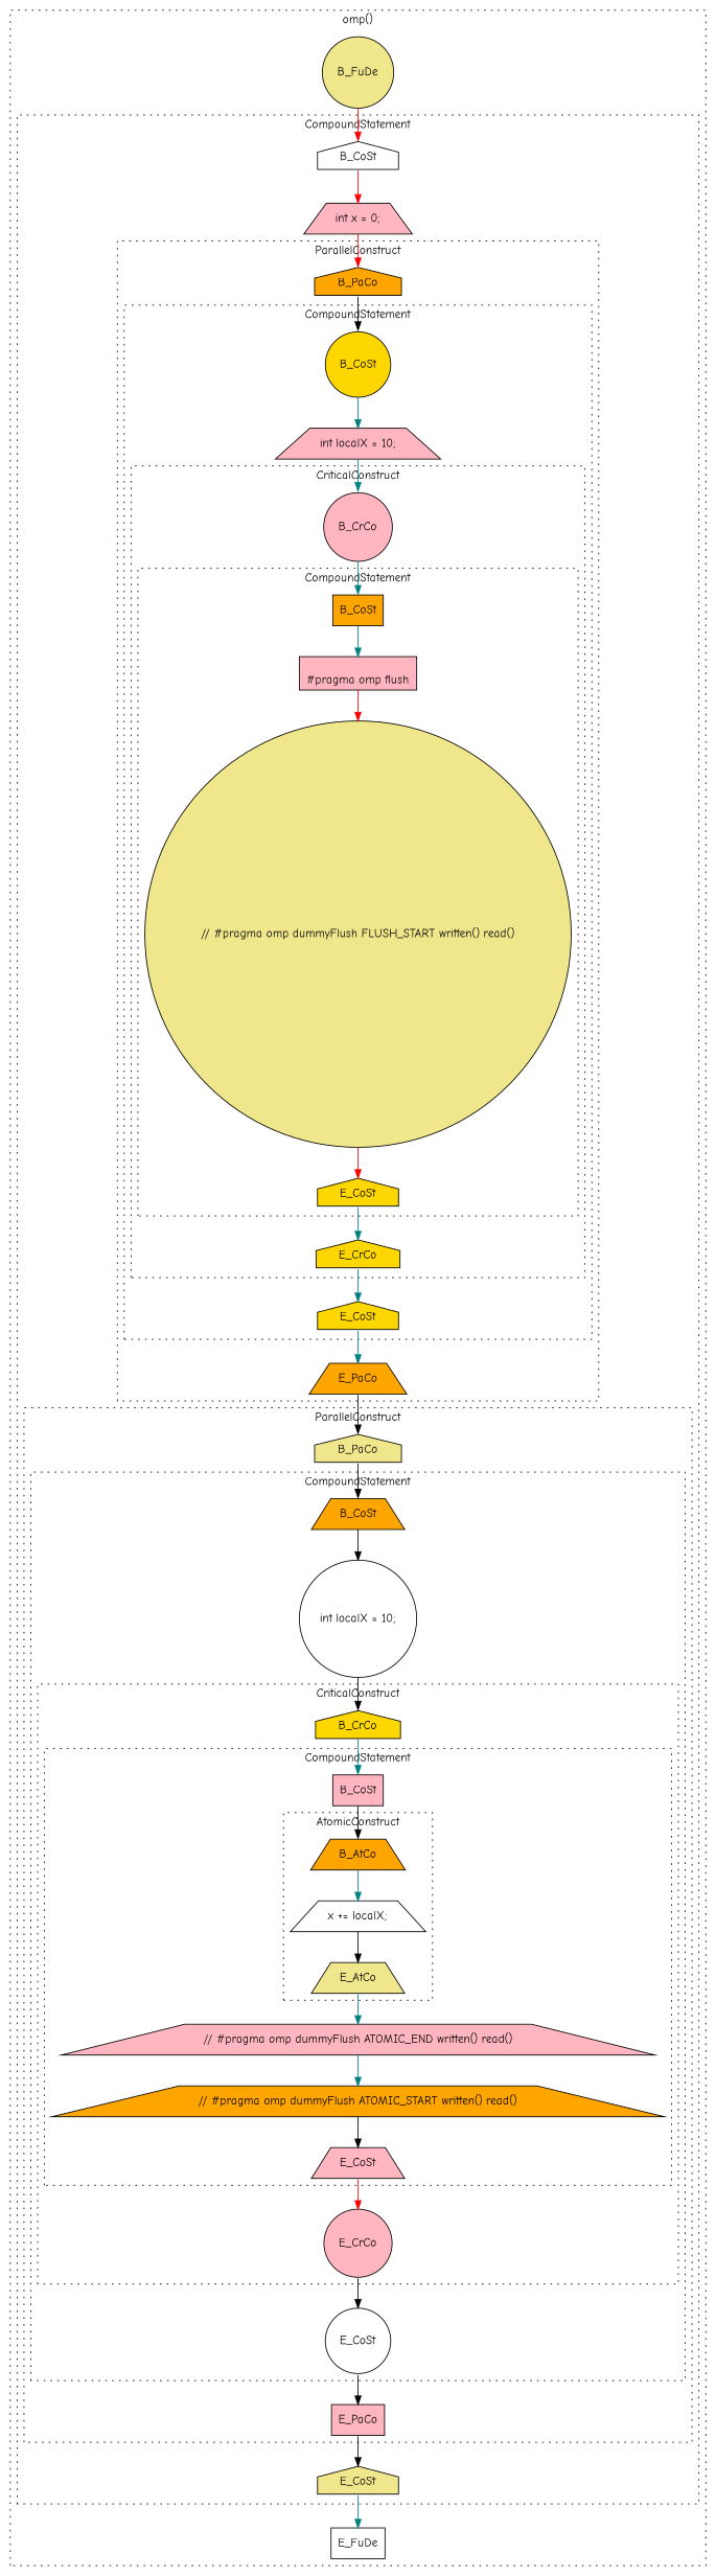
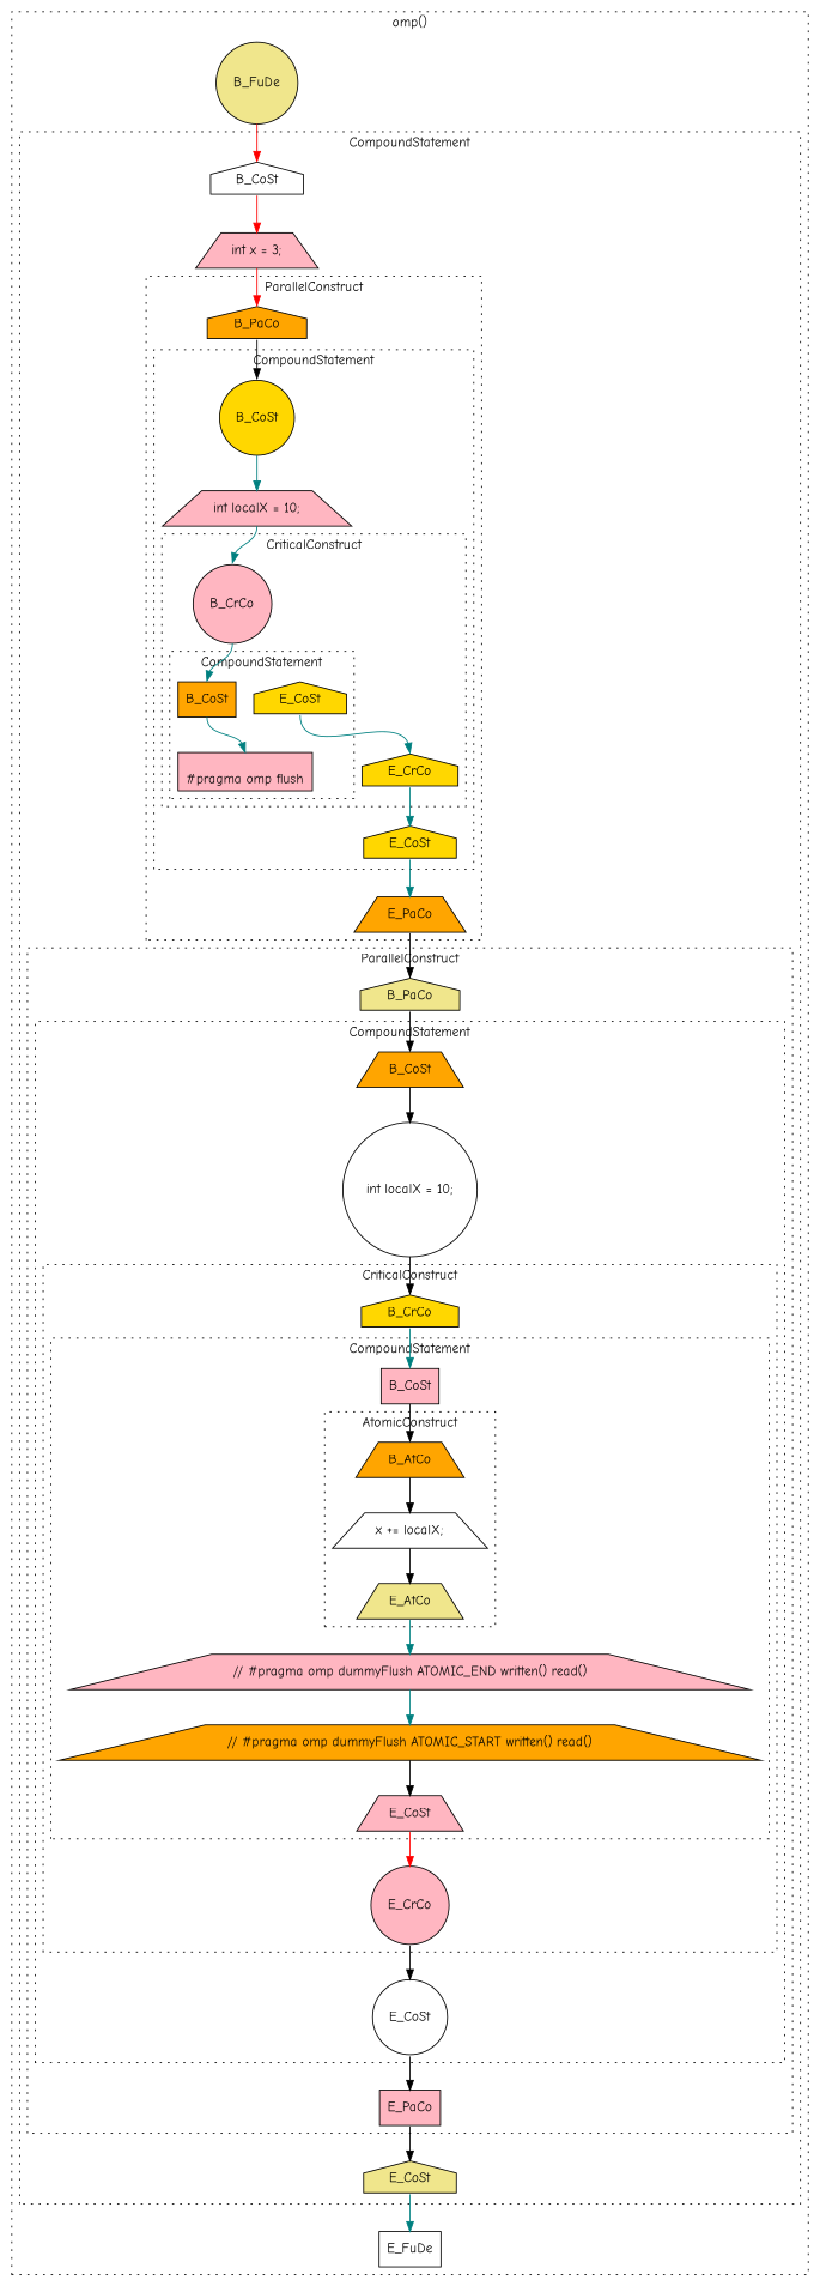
  digraph {
    compound=true
    fontname="Comic Neue"
    node [fillcolor=lightpink fontname="Comic Neue" shape=trapezium style=filled]
    edge [color=teal fontname="Comic Neue" headport=n tailport=s weight=8]
    n1 [fillcolor=orange label=B_CoSt shape=box]
    n2 [fillcolor=gold label=E_CoSt shape=house]
    n3 [label="\n#pragma omp flush\n" shape=box]
-   n4 [fillcolor=khaki label="// #pragma omp dummyFlush FLUSH_START written() read()\n" shape=circle]
    n5 [label=B_CrCo shape=circle]
    n6 [fillcolor=gold label=E_CrCo shape=house]
    n7 [fillcolor=gold label=B_CoSt shape=circle]
    n8 [fillcolor=gold label=E_CoSt shape=house]
    n9 [label="int localX = 10;"]
    n10 [fillcolor=orange label=B_PaCo shape=house]
    n11 [fillcolor=orange label=E_PaCo]
    n12 [fillcolor=orange label=B_AtCo]
    n13 [fillcolor=khaki label=E_AtCo]
    n14 [fillcolor=white label="x += localX;"]
    n15 [label=B_CoSt shape=box]
    n16 [label=E_CoSt]
    n17 [label="// #pragma omp dummyFlush ATOMIC_END written() read()\n"]
    n18 [fillcolor=orange label="// #pragma omp dummyFlush ATOMIC_START written() read()\n"]
    n19 [fillcolor=gold label=B_CrCo shape=house]
    n20 [label=E_CrCo shape=circle]
    n21 [fillcolor=orange label=B_CoSt]
    n22 [fillcolor=white label=E_CoSt shape=circle]
    n23 [fillcolor=white label="int localX = 10;" shape=circle]
    n24 [fillcolor=khaki label=B_PaCo shape=house]
    n25 [label=E_PaCo shape=box]
    n26 [fillcolor=white label=B_CoSt shape=house]
    n27 [fillcolor=khaki label=E_CoSt shape=house]
-   n28 [label="int x = 0;"]
+   n28 [label="int x = 3;"]
    n29 [fillcolor=khaki label=B_FuDe shape=circle]
    n30 [fillcolor=white label=E_FuDe shape=box]
    subgraph cluster_1 {
      label="omp()"
      style=dotted
      n29
      n30
      subgraph cluster_2 {
        label=CompoundStatement
        style=dotted
        n26
        n27
        n28
        subgraph cluster_3 {
          label=ParallelConstruct
          style=dotted
          n10
          n11
          subgraph cluster_4 {
            label=CompoundStatement
            style=dotted
            n7
            n8
            n9
            subgraph cluster_5 {
              label=CriticalConstruct
              style=dotted
              n5
              n6
              subgraph cluster_6 {
                label=CompoundStatement
                style=dotted
                n1
                n2
                n3
-               n4
              }
            }
          }
        }
        subgraph cluster_7 {
          label=ParallelConstruct
          style=dotted
          n24
          n25
          subgraph cluster_8 {
            label=CompoundStatement
            style=dotted
            n21
            n22
            n23
            subgraph cluster_9 {
              label=CriticalConstruct
              style=dotted
              n19
              n20
              subgraph cluster_10 {
                label=CompoundStatement
                style=dotted
                n15
                n16
                n17
                n18
                subgraph cluster_11 {
                  label=AtomicConstruct
                  style=dotted
                  n12
                  n13
                  n14
                }
              }
            }
          }
        }
      }
    }
    n1 -> n3
    n2 -> n6
-   n3 -> n4 [color=red]
-   n4 -> n2 [color=red]
    n5 -> n1
    n6 -> n8
    n7 -> n9
    n8 -> n11
    n9 -> n5
    n10 -> n7 [color=black]
    n11 -> n24 [color=black weight=""]
-   n12 -> n14
+   n12 -> n14 [color=black]
    n13 -> n17
    n14 -> n13 [color=black]
    n15 -> n12 [color=black]
    n16 -> n20 [color=red]
    n17 -> n18
    n18 -> n16 [color=black]
    n19 -> n15
    n20 -> n22 [color=black]
    n21 -> n23 [color=black]
    n22 -> n25 [color=black]
    n23 -> n19 [color=black]
    n24 -> n21 [color=black]
    n25 -> n27 [color=black]
    n26 -> n28 [color=red]
    n27 -> n30
    n28 -> n10 [color=red]
    n29 -> n26 [color=red]
  }
